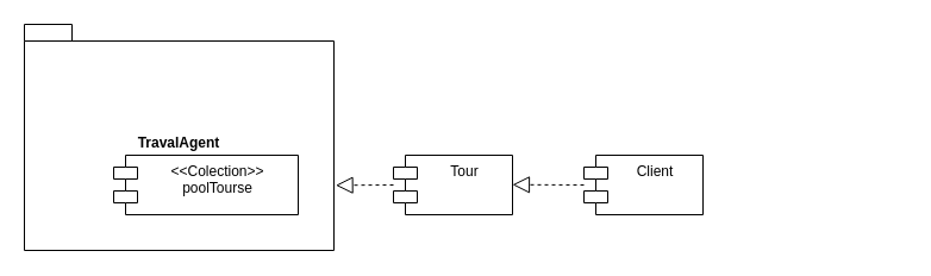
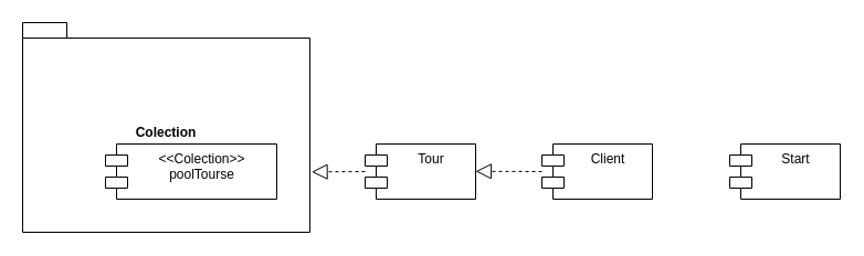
  <mxCell id="0" />
  <mxCell id="1" parent="0" />
  <mxCell id="2" value="Tour" style="shape=module;align=left;spacingLeft=20;align=center;verticalAlign=top;whiteSpace=wrap;html=1;" vertex="1" parent="1"><mxGeometry x="330" y="130" width="100" height="50" as="geometry" /></mxCell>
  <mxCell id="3" value="Client" style="shape=module;align=left;spacingLeft=20;align=center;verticalAlign=top;whiteSpace=wrap;html=1;" vertex="1" parent="1"><mxGeometry x="490" y="130" width="100" height="50" as="geometry" /></mxCell>
- <mxCell id="5" value="TravalAgent" style="shape=folder;fontStyle=1;spacingTop=10;tabWidth=40;tabHeight=14;tabPosition=left;html=1;whiteSpace=wrap;" vertex="1" parent="1"><mxGeometry x="20" y="20" width="260" height="190" as="geometry" /></mxCell>
+ <mxCell id="4" value="Start" style="shape=module;align=left;spacingLeft=20;align=center;verticalAlign=top;whiteSpace=wrap;html=1;" vertex="1" parent="1"><mxGeometry x="660" y="130" width="100" height="50" as="geometry" /></mxCell>
+ <mxCell id="5" value="Colection" style="shape=folder;fontStyle=1;spacingTop=10;tabWidth=40;tabHeight=14;tabPosition=left;html=1;whiteSpace=wrap;" vertex="1" parent="1"><mxGeometry x="20" y="20" width="260" height="190" as="geometry" /></mxCell>
  <mxCell id="6" value="&amp;lt;&amp;lt;Colection&amp;gt;&amp;gt;&lt;br&gt;poolTourse" style="shape=module;align=left;spacingLeft=20;align=center;verticalAlign=top;whiteSpace=wrap;html=1;" vertex="1" parent="1"><mxGeometry x="95" y="130" width="155" height="50" as="geometry" /></mxCell>
  <mxCell id="7" value="" style="endArrow=block;dashed=1;endFill=0;endSize=12;html=1;rounded=0;entryX=1;entryY=0.5;entryDx=0;entryDy=0;" edge="1" parent="1"><mxGeometry width="160" relative="1" as="geometry"><mxPoint x="490" y="155" as="sourcePoint" /><mxPoint x="430" y="154.77" as="targetPoint" /></mxGeometry></mxCell>
  <mxCell id="8" value="" style="endArrow=block;dashed=1;endFill=0;endSize=12;html=1;rounded=0;entryX=1.006;entryY=0.712;entryDx=0;entryDy=0;entryPerimeter=0;" edge="1" parent="1" target="5"><mxGeometry width="160" relative="1" as="geometry"><mxPoint x="330" y="155" as="sourcePoint" /><mxPoint x="290" y="154.77" as="targetPoint" /></mxGeometry></mxCell>
